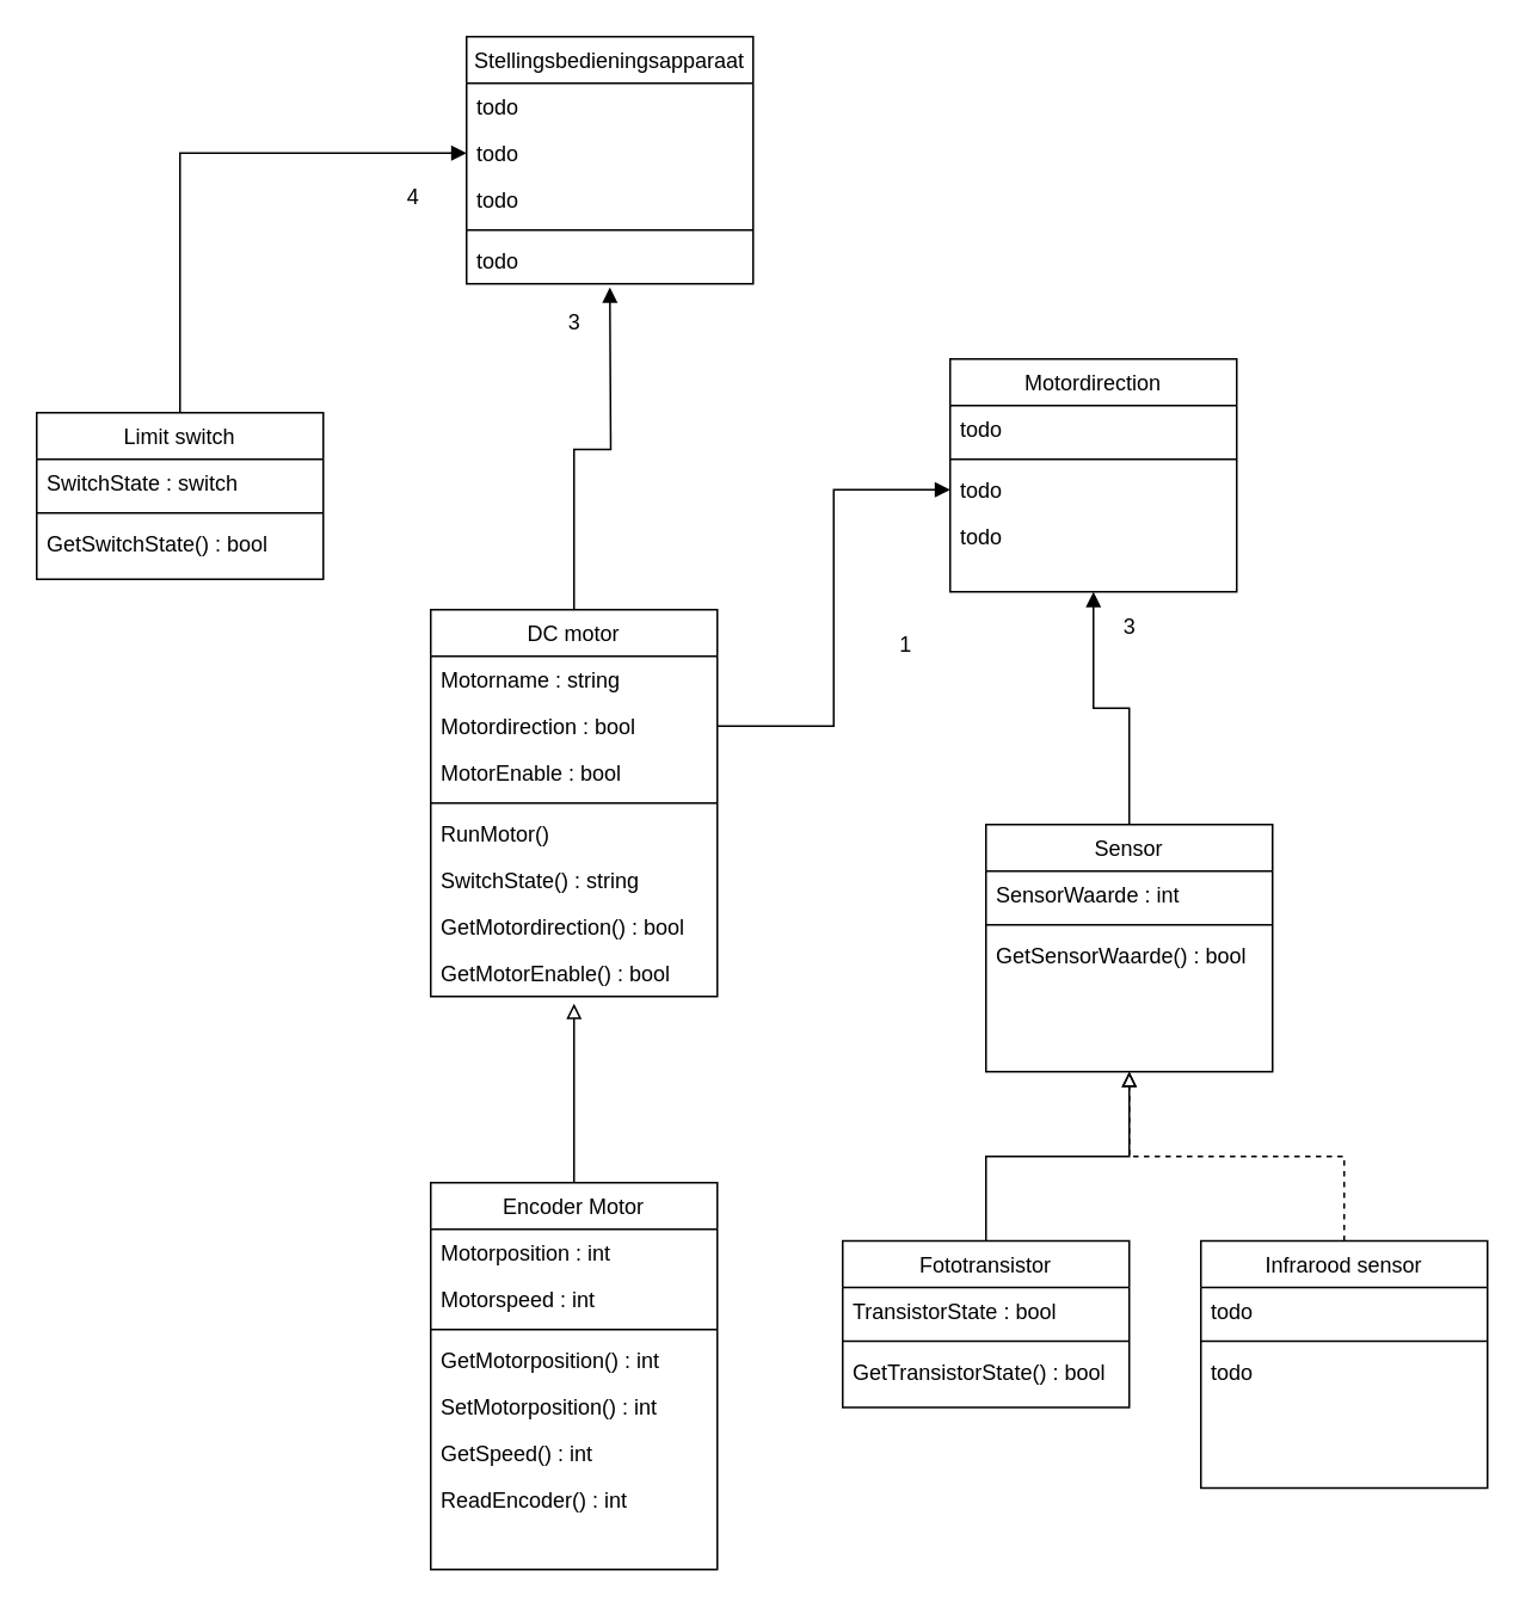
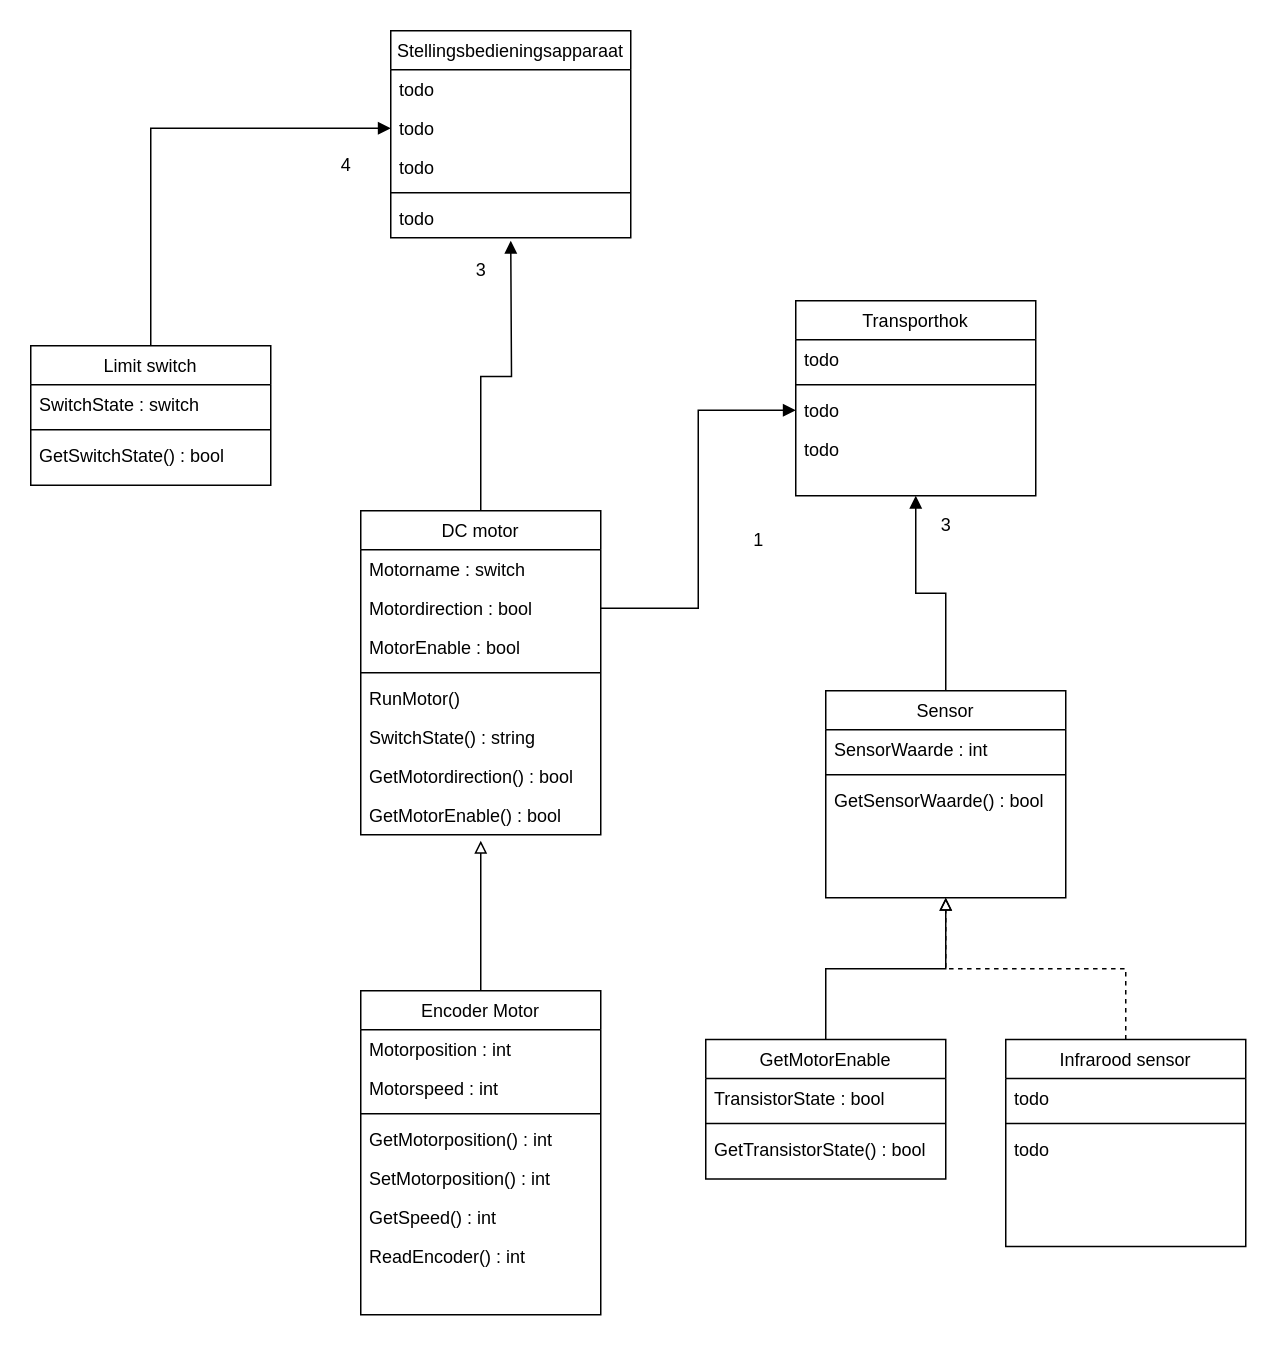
  <mxCell id="0" />
  <mxCell id="1" parent="0" />
  <mxCell id="2" value="Stellingsbedieningsapparaat" style="swimlane;fontStyle=0;align=center;verticalAlign=top;childLayout=stackLayout;horizontal=1;startSize=26;horizontalStack=0;resizeParent=1;resizeLast=0;collapsible=1;marginBottom=0;rounded=0;shadow=0;strokeWidth=1;" parent="1" vertex="1"><mxGeometry x="260" y="20" width="160" height="138" as="geometry"><mxRectangle x="230" y="140" width="160" height="26" as="alternateBounds" /></mxGeometry></mxCell>
  <mxCell id="3" value="todo" style="text;align=left;verticalAlign=top;spacingLeft=4;spacingRight=4;overflow=hidden;rotatable=0;points=[[0,0.5],[1,0.5]];portConstraint=eastwest;" parent="2" vertex="1"><mxGeometry y="26" width="160" height="26" as="geometry" /></mxCell>
  <mxCell id="4" value="todo" style="text;align=left;verticalAlign=top;spacingLeft=4;spacingRight=4;overflow=hidden;rotatable=0;points=[[0,0.5],[1,0.5]];portConstraint=eastwest;rounded=0;shadow=0;html=0;" parent="2" vertex="1"><mxGeometry y="52" width="160" height="26" as="geometry" /></mxCell>
  <mxCell id="5" value="todo" style="text;align=left;verticalAlign=top;spacingLeft=4;spacingRight=4;overflow=hidden;rotatable=0;points=[[0,0.5],[1,0.5]];portConstraint=eastwest;rounded=0;shadow=0;html=0;" parent="2" vertex="1"><mxGeometry y="78" width="160" height="26" as="geometry" /></mxCell>
  <mxCell id="6" value="" style="line;html=1;strokeWidth=1;align=left;verticalAlign=middle;spacingTop=-1;spacingLeft=3;spacingRight=3;rotatable=0;labelPosition=right;points=[];portConstraint=eastwest;" parent="2" vertex="1"><mxGeometry y="104" width="160" height="8" as="geometry" /></mxCell>
  <mxCell id="7" value="todo" style="text;align=left;verticalAlign=top;spacingLeft=4;spacingRight=4;overflow=hidden;rotatable=0;points=[[0,0.5],[1,0.5]];portConstraint=eastwest;" parent="2" vertex="1"><mxGeometry y="112" width="160" height="26" as="geometry" /></mxCell>
  <mxCell id="8" style="edgeStyle=orthogonalEdgeStyle;rounded=0;orthogonalLoop=1;jettySize=auto;html=1;exitX=0.5;exitY=0;exitDx=0;exitDy=0;endArrow=block;endFill=1;" edge="1" parent="1" source="9"><mxGeometry relative="1" as="geometry"><mxPoint x="340" y="160" as="targetPoint" /></mxGeometry></mxCell>
  <mxCell id="9" value="DC motor" style="swimlane;fontStyle=0;align=center;verticalAlign=top;childLayout=stackLayout;horizontal=1;startSize=26;horizontalStack=0;resizeParent=1;resizeLast=0;collapsible=1;marginBottom=0;rounded=0;shadow=0;strokeWidth=1;" vertex="1" parent="1"><mxGeometry x="240" y="340" width="160" height="216" as="geometry"><mxRectangle x="130" y="380" width="160" height="26" as="alternateBounds" /></mxGeometry></mxCell>
- <mxCell id="10" value="Motorname : string" style="text;align=left;verticalAlign=top;spacingLeft=4;spacingRight=4;overflow=hidden;rotatable=0;points=[[0,0.5],[1,0.5]];portConstraint=eastwest;" vertex="1" parent="9"><mxGeometry y="26" width="160" height="26" as="geometry" /></mxCell>
+ <mxCell id="10" value="Motorname : switch" style="text;align=left;verticalAlign=top;spacingLeft=4;spacingRight=4;overflow=hidden;rotatable=0;points=[[0,0.5],[1,0.5]];portConstraint=eastwest;" vertex="1" parent="9"><mxGeometry y="26" width="160" height="26" as="geometry" /></mxCell>
  <mxCell id="11" value="Motordirection : bool" style="text;align=left;verticalAlign=top;spacingLeft=4;spacingRight=4;overflow=hidden;rotatable=0;points=[[0,0.5],[1,0.5]];portConstraint=eastwest;rounded=0;shadow=0;html=0;" vertex="1" parent="9"><mxGeometry y="52" width="160" height="26" as="geometry" /></mxCell>
  <mxCell id="12" value="MotorEnable : bool" style="text;align=left;verticalAlign=top;spacingLeft=4;spacingRight=4;overflow=hidden;rotatable=0;points=[[0,0.5],[1,0.5]];portConstraint=eastwest;rounded=0;shadow=0;html=0;" vertex="1" parent="9"><mxGeometry y="78" width="160" height="26" as="geometry" /></mxCell>
  <mxCell id="13" value="" style="line;html=1;strokeWidth=1;align=left;verticalAlign=middle;spacingTop=-1;spacingLeft=3;spacingRight=3;rotatable=0;labelPosition=right;points=[];portConstraint=eastwest;" vertex="1" parent="9"><mxGeometry y="104" width="160" height="8" as="geometry" /></mxCell>
  <mxCell id="14" value="RunMotor()" style="text;align=left;verticalAlign=top;spacingLeft=4;spacingRight=4;overflow=hidden;rotatable=0;points=[[0,0.5],[1,0.5]];portConstraint=eastwest;" vertex="1" parent="9"><mxGeometry y="112" width="160" height="26" as="geometry" /></mxCell>
  <mxCell id="15" value="SwitchState() : string" style="text;align=left;verticalAlign=top;spacingLeft=4;spacingRight=4;overflow=hidden;rotatable=0;points=[[0,0.5],[1,0.5]];portConstraint=eastwest;" vertex="1" parent="9"><mxGeometry y="138" width="160" height="26" as="geometry" /></mxCell>
  <mxCell id="16" value="GetMotordirection() : bool" style="text;align=left;verticalAlign=top;spacingLeft=4;spacingRight=4;overflow=hidden;rotatable=0;points=[[0,0.5],[1,0.5]];portConstraint=eastwest;" vertex="1" parent="9"><mxGeometry y="164" width="160" height="26" as="geometry" /></mxCell>
  <mxCell id="17" value="GetMotorEnable() : bool" style="text;align=left;verticalAlign=top;spacingLeft=4;spacingRight=4;overflow=hidden;rotatable=0;points=[[0,0.5],[1,0.5]];portConstraint=eastwest;" vertex="1" parent="9"><mxGeometry y="190" width="160" height="26" as="geometry" /></mxCell>
  <mxCell id="18" value="Encoder Motor" style="swimlane;fontStyle=0;align=center;verticalAlign=top;childLayout=stackLayout;horizontal=1;startSize=26;horizontalStack=0;resizeParent=1;resizeLast=0;collapsible=1;marginBottom=0;rounded=0;shadow=0;strokeWidth=1;" vertex="1" parent="1"><mxGeometry x="240" y="660" width="160" height="216" as="geometry"><mxRectangle x="130" y="380" width="160" height="26" as="alternateBounds" /></mxGeometry></mxCell>
  <mxCell id="19" value="Motorposition : int" style="text;align=left;verticalAlign=top;spacingLeft=4;spacingRight=4;overflow=hidden;rotatable=0;points=[[0,0.5],[1,0.5]];portConstraint=eastwest;" vertex="1" parent="18"><mxGeometry y="26" width="160" height="26" as="geometry" /></mxCell>
  <mxCell id="20" value="Motorspeed : int" style="text;align=left;verticalAlign=top;spacingLeft=4;spacingRight=4;overflow=hidden;rotatable=0;points=[[0,0.5],[1,0.5]];portConstraint=eastwest;rounded=0;shadow=0;html=0;" vertex="1" parent="18"><mxGeometry y="52" width="160" height="26" as="geometry" /></mxCell>
  <mxCell id="21" value="" style="line;html=1;strokeWidth=1;align=left;verticalAlign=middle;spacingTop=-1;spacingLeft=3;spacingRight=3;rotatable=0;labelPosition=right;points=[];portConstraint=eastwest;" vertex="1" parent="18"><mxGeometry y="78" width="160" height="8" as="geometry" /></mxCell>
  <mxCell id="22" value="GetMotorposition() : int" style="text;align=left;verticalAlign=top;spacingLeft=4;spacingRight=4;overflow=hidden;rotatable=0;points=[[0,0.5],[1,0.5]];portConstraint=eastwest;" vertex="1" parent="18"><mxGeometry y="86" width="160" height="26" as="geometry" /></mxCell>
  <mxCell id="23" value="SetMotorposition() : int" style="text;align=left;verticalAlign=top;spacingLeft=4;spacingRight=4;overflow=hidden;rotatable=0;points=[[0,0.5],[1,0.5]];portConstraint=eastwest;" vertex="1" parent="18"><mxGeometry y="112" width="160" height="26" as="geometry" /></mxCell>
  <mxCell id="24" value="GetSpeed() : int" style="text;align=left;verticalAlign=top;spacingLeft=4;spacingRight=4;overflow=hidden;rotatable=0;points=[[0,0.5],[1,0.5]];portConstraint=eastwest;" vertex="1" parent="18"><mxGeometry y="138" width="160" height="26" as="geometry" /></mxCell>
  <mxCell id="25" value="ReadEncoder() : int" style="text;align=left;verticalAlign=top;spacingLeft=4;spacingRight=4;overflow=hidden;rotatable=0;points=[[0,0.5],[1,0.5]];portConstraint=eastwest;" vertex="1" parent="18"><mxGeometry y="164" width="160" height="26" as="geometry" /></mxCell>
  <mxCell id="26" style="edgeStyle=orthogonalEdgeStyle;rounded=0;orthogonalLoop=1;jettySize=auto;html=1;exitX=0.5;exitY=0;exitDx=0;exitDy=0;endArrow=block;endFill=0;" edge="1" parent="1" source="18"><mxGeometry relative="1" as="geometry"><mxPoint x="320" y="560" as="targetPoint" /></mxGeometry></mxCell>
  <mxCell id="27" style="edgeStyle=orthogonalEdgeStyle;rounded=0;orthogonalLoop=1;jettySize=auto;html=1;exitX=0.5;exitY=0;exitDx=0;exitDy=0;entryX=0;entryY=0.5;entryDx=0;entryDy=0;endArrow=block;endFill=1;" edge="1" parent="1" source="28" target="4"><mxGeometry relative="1" as="geometry" /></mxCell>
  <mxCell id="28" value="Limit switch" style="swimlane;fontStyle=0;align=center;verticalAlign=top;childLayout=stackLayout;horizontal=1;startSize=26;horizontalStack=0;resizeParent=1;resizeLast=0;collapsible=1;marginBottom=0;rounded=0;shadow=0;strokeWidth=1;" vertex="1" parent="1"><mxGeometry x="20" y="230" width="160" height="93" as="geometry"><mxRectangle x="130" y="380" width="160" height="26" as="alternateBounds" /></mxGeometry></mxCell>
  <mxCell id="29" value="SwitchState : switch" style="text;align=left;verticalAlign=top;spacingLeft=4;spacingRight=4;overflow=hidden;rotatable=0;points=[[0,0.5],[1,0.5]];portConstraint=eastwest;" vertex="1" parent="28"><mxGeometry y="26" width="160" height="26" as="geometry" /></mxCell>
  <mxCell id="30" value="" style="line;html=1;strokeWidth=1;align=left;verticalAlign=middle;spacingTop=-1;spacingLeft=3;spacingRight=3;rotatable=0;labelPosition=right;points=[];portConstraint=eastwest;" vertex="1" parent="28"><mxGeometry y="52" width="160" height="8" as="geometry" /></mxCell>
  <mxCell id="31" value="GetSwitchState() : bool" style="text;align=left;verticalAlign=top;spacingLeft=4;spacingRight=4;overflow=hidden;rotatable=0;points=[[0,0.5],[1,0.5]];portConstraint=eastwest;" vertex="1" parent="28"><mxGeometry y="60" width="160" height="26" as="geometry" /></mxCell>
  <mxCell id="32" value="4" style="text;html=1;align=center;verticalAlign=middle;resizable=0;points=[];autosize=1;strokeColor=none;fillColor=none;" vertex="1" parent="1"><mxGeometry x="215" y="95" width="30" height="30" as="geometry" /></mxCell>
  <mxCell id="33" value="3" style="text;html=1;align=center;verticalAlign=middle;resizable=0;points=[];autosize=1;strokeColor=none;fillColor=none;" vertex="1" parent="1"><mxGeometry x="305" y="165" width="30" height="30" as="geometry" /></mxCell>
- <mxCell id="34" value="Motordirection" style="swimlane;fontStyle=0;align=center;verticalAlign=top;childLayout=stackLayout;horizontal=1;startSize=26;horizontalStack=0;resizeParent=1;resizeLast=0;collapsible=1;marginBottom=0;rounded=0;shadow=0;strokeWidth=1;" vertex="1" parent="1"><mxGeometry x="530" y="200" width="160" height="130" as="geometry"><mxRectangle x="550" y="140" width="160" height="26" as="alternateBounds" /></mxGeometry></mxCell>
+ <mxCell id="34" value="Transporthok" style="swimlane;fontStyle=0;align=center;verticalAlign=top;childLayout=stackLayout;horizontal=1;startSize=26;horizontalStack=0;resizeParent=1;resizeLast=0;collapsible=1;marginBottom=0;rounded=0;shadow=0;strokeWidth=1;" vertex="1" parent="1"><mxGeometry x="530" y="200" width="160" height="130" as="geometry"><mxRectangle x="550" y="140" width="160" height="26" as="alternateBounds" /></mxGeometry></mxCell>
  <mxCell id="35" value="todo" style="text;align=left;verticalAlign=top;spacingLeft=4;spacingRight=4;overflow=hidden;rotatable=0;points=[[0,0.5],[1,0.5]];portConstraint=eastwest;" vertex="1" parent="34"><mxGeometry y="26" width="160" height="26" as="geometry" /></mxCell>
  <mxCell id="36" value="" style="line;html=1;strokeWidth=1;align=left;verticalAlign=middle;spacingTop=-1;spacingLeft=3;spacingRight=3;rotatable=0;labelPosition=right;points=[];portConstraint=eastwest;" vertex="1" parent="34"><mxGeometry y="52" width="160" height="8" as="geometry" /></mxCell>
  <mxCell id="37" value="todo" style="text;align=left;verticalAlign=top;spacingLeft=4;spacingRight=4;overflow=hidden;rotatable=0;points=[[0,0.5],[1,0.5]];portConstraint=eastwest;" vertex="1" parent="34"><mxGeometry y="60" width="160" height="26" as="geometry" /></mxCell>
  <mxCell id="38" value="todo" style="text;align=left;verticalAlign=top;spacingLeft=4;spacingRight=4;overflow=hidden;rotatable=0;points=[[0,0.5],[1,0.5]];portConstraint=eastwest;" vertex="1" parent="34"><mxGeometry y="86" width="160" height="26" as="geometry" /></mxCell>
  <mxCell id="39" style="edgeStyle=orthogonalEdgeStyle;rounded=0;orthogonalLoop=1;jettySize=auto;html=1;exitX=1;exitY=0.5;exitDx=0;exitDy=0;entryX=0;entryY=0.5;entryDx=0;entryDy=0;endArrow=block;endFill=1;" edge="1" parent="1" source="11" target="37"><mxGeometry relative="1" as="geometry"><mxPoint x="520" y="395" as="targetPoint" /></mxGeometry></mxCell>
  <mxCell id="40" value="1" style="text;html=1;align=center;verticalAlign=middle;resizable=0;points=[];autosize=1;strokeColor=none;fillColor=none;" vertex="1" parent="1"><mxGeometry x="490" y="345" width="30" height="30" as="geometry" /></mxCell>
  <mxCell id="41" style="edgeStyle=orthogonalEdgeStyle;rounded=0;orthogonalLoop=1;jettySize=auto;html=1;exitX=0.5;exitY=0;exitDx=0;exitDy=0;entryX=0.5;entryY=1;entryDx=0;entryDy=0;endArrow=block;endFill=0;" edge="1" parent="1" source="42" target="52"><mxGeometry relative="1" as="geometry" /></mxCell>
- <mxCell id="42" value="Fototransistor" style="swimlane;fontStyle=0;align=center;verticalAlign=top;childLayout=stackLayout;horizontal=1;startSize=26;horizontalStack=0;resizeParent=1;resizeLast=0;collapsible=1;marginBottom=0;rounded=0;shadow=0;strokeWidth=1;" vertex="1" parent="1"><mxGeometry x="470" y="692.5" width="160" height="93" as="geometry"><mxRectangle x="130" y="380" width="160" height="26" as="alternateBounds" /></mxGeometry></mxCell>
+ <mxCell id="42" value="GetMotorEnable" style="swimlane;fontStyle=0;align=center;verticalAlign=top;childLayout=stackLayout;horizontal=1;startSize=26;horizontalStack=0;resizeParent=1;resizeLast=0;collapsible=1;marginBottom=0;rounded=0;shadow=0;strokeWidth=1;" vertex="1" parent="1"><mxGeometry x="470" y="692.5" width="160" height="93" as="geometry"><mxRectangle x="130" y="380" width="160" height="26" as="alternateBounds" /></mxGeometry></mxCell>
  <mxCell id="43" value="TransistorState : bool" style="text;align=left;verticalAlign=top;spacingLeft=4;spacingRight=4;overflow=hidden;rotatable=0;points=[[0,0.5],[1,0.5]];portConstraint=eastwest;" vertex="1" parent="42"><mxGeometry y="26" width="160" height="26" as="geometry" /></mxCell>
  <mxCell id="44" value="" style="line;html=1;strokeWidth=1;align=left;verticalAlign=middle;spacingTop=-1;spacingLeft=3;spacingRight=3;rotatable=0;labelPosition=right;points=[];portConstraint=eastwest;" vertex="1" parent="42"><mxGeometry y="52" width="160" height="8" as="geometry" /></mxCell>
  <mxCell id="45" value="GetTransistorState() : bool" style="text;align=left;verticalAlign=top;spacingLeft=4;spacingRight=4;overflow=hidden;rotatable=0;points=[[0,0.5],[1,0.5]];portConstraint=eastwest;" vertex="1" parent="42"><mxGeometry y="60" width="160" height="26" as="geometry" /></mxCell>
  <mxCell id="46" style="edgeStyle=orthogonalEdgeStyle;rounded=0;orthogonalLoop=1;jettySize=auto;html=1;exitX=0.5;exitY=0;exitDx=0;exitDy=0;entryX=0.5;entryY=1;entryDx=0;entryDy=0;endArrow=block;endFill=0;dashed=1;" edge="1" parent="1" source="47" target="52"><mxGeometry relative="1" as="geometry" /></mxCell>
  <mxCell id="47" value="Infrarood sensor" style="swimlane;fontStyle=0;align=center;verticalAlign=top;childLayout=stackLayout;horizontal=1;startSize=26;horizontalStack=0;resizeParent=1;resizeLast=0;collapsible=1;marginBottom=0;rounded=0;shadow=0;strokeWidth=1;" vertex="1" parent="1"><mxGeometry x="670" y="692.5" width="160" height="138" as="geometry"><mxRectangle x="130" y="380" width="160" height="26" as="alternateBounds" /></mxGeometry></mxCell>
  <mxCell id="48" value="todo" style="text;align=left;verticalAlign=top;spacingLeft=4;spacingRight=4;overflow=hidden;rotatable=0;points=[[0,0.5],[1,0.5]];portConstraint=eastwest;" vertex="1" parent="47"><mxGeometry y="26" width="160" height="26" as="geometry" /></mxCell>
  <mxCell id="49" value="" style="line;html=1;strokeWidth=1;align=left;verticalAlign=middle;spacingTop=-1;spacingLeft=3;spacingRight=3;rotatable=0;labelPosition=right;points=[];portConstraint=eastwest;" vertex="1" parent="47"><mxGeometry y="52" width="160" height="8" as="geometry" /></mxCell>
  <mxCell id="50" value="todo" style="text;align=left;verticalAlign=top;spacingLeft=4;spacingRight=4;overflow=hidden;rotatable=0;points=[[0,0.5],[1,0.5]];portConstraint=eastwest;" vertex="1" parent="47"><mxGeometry y="60" width="160" height="26" as="geometry" /></mxCell>
  <mxCell id="51" style="edgeStyle=orthogonalEdgeStyle;rounded=0;orthogonalLoop=1;jettySize=auto;html=1;exitX=0.5;exitY=0;exitDx=0;exitDy=0;entryX=0.5;entryY=1;entryDx=0;entryDy=0;endArrow=block;endFill=1;" edge="1" parent="1" source="52" target="34"><mxGeometry relative="1" as="geometry" /></mxCell>
  <mxCell id="52" value="Sensor" style="swimlane;fontStyle=0;align=center;verticalAlign=top;childLayout=stackLayout;horizontal=1;startSize=26;horizontalStack=0;resizeParent=1;resizeLast=0;collapsible=1;marginBottom=0;rounded=0;shadow=0;strokeWidth=1;" vertex="1" parent="1"><mxGeometry x="550" y="460" width="160" height="138" as="geometry"><mxRectangle x="130" y="380" width="160" height="26" as="alternateBounds" /></mxGeometry></mxCell>
  <mxCell id="53" value="SensorWaarde : int" style="text;align=left;verticalAlign=top;spacingLeft=4;spacingRight=4;overflow=hidden;rotatable=0;points=[[0,0.5],[1,0.5]];portConstraint=eastwest;" vertex="1" parent="52"><mxGeometry y="26" width="160" height="26" as="geometry" /></mxCell>
  <mxCell id="54" value="" style="line;html=1;strokeWidth=1;align=left;verticalAlign=middle;spacingTop=-1;spacingLeft=3;spacingRight=3;rotatable=0;labelPosition=right;points=[];portConstraint=eastwest;" vertex="1" parent="52"><mxGeometry y="52" width="160" height="8" as="geometry" /></mxCell>
  <mxCell id="55" value="GetSensorWaarde() : bool" style="text;align=left;verticalAlign=top;spacingLeft=4;spacingRight=4;overflow=hidden;rotatable=0;points=[[0,0.5],[1,0.5]];portConstraint=eastwest;" vertex="1" parent="52"><mxGeometry y="60" width="160" height="26" as="geometry" /></mxCell>
  <mxCell id="56" value="3" style="text;html=1;align=center;verticalAlign=middle;resizable=0;points=[];autosize=1;strokeColor=none;fillColor=none;" vertex="1" parent="1"><mxGeometry x="615" y="335" width="30" height="30" as="geometry" /></mxCell>
